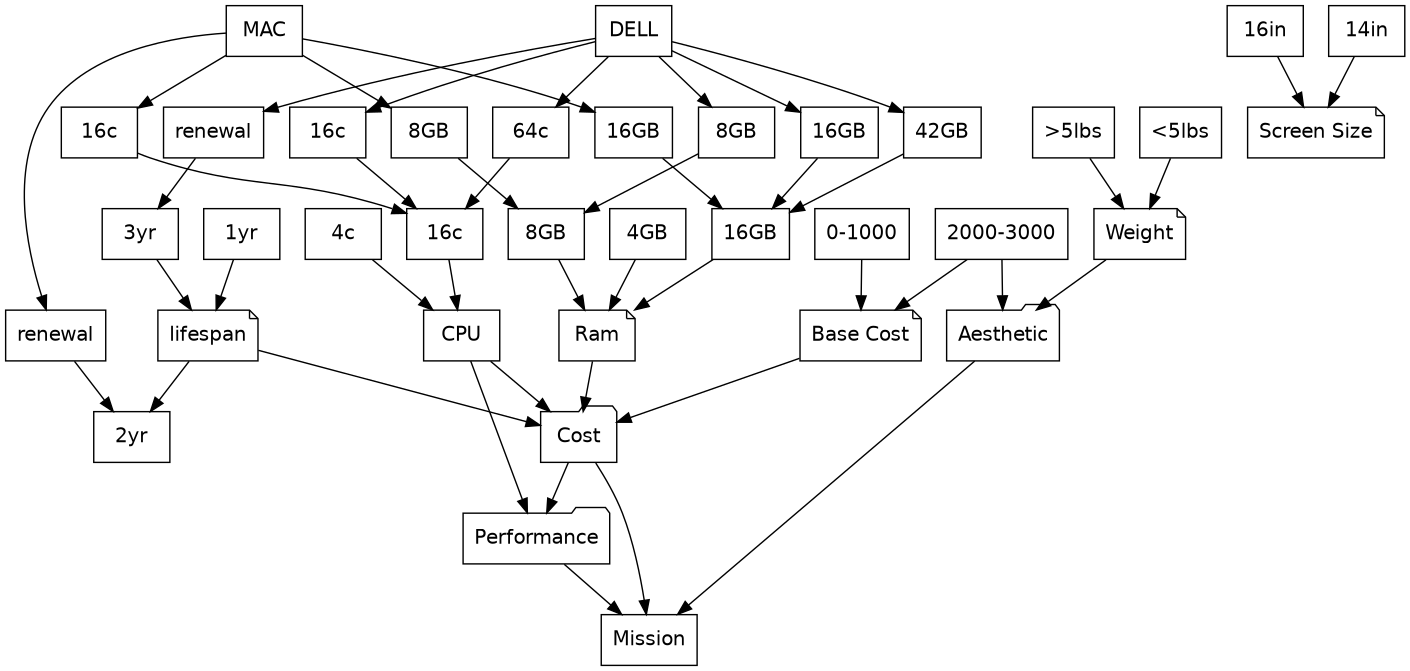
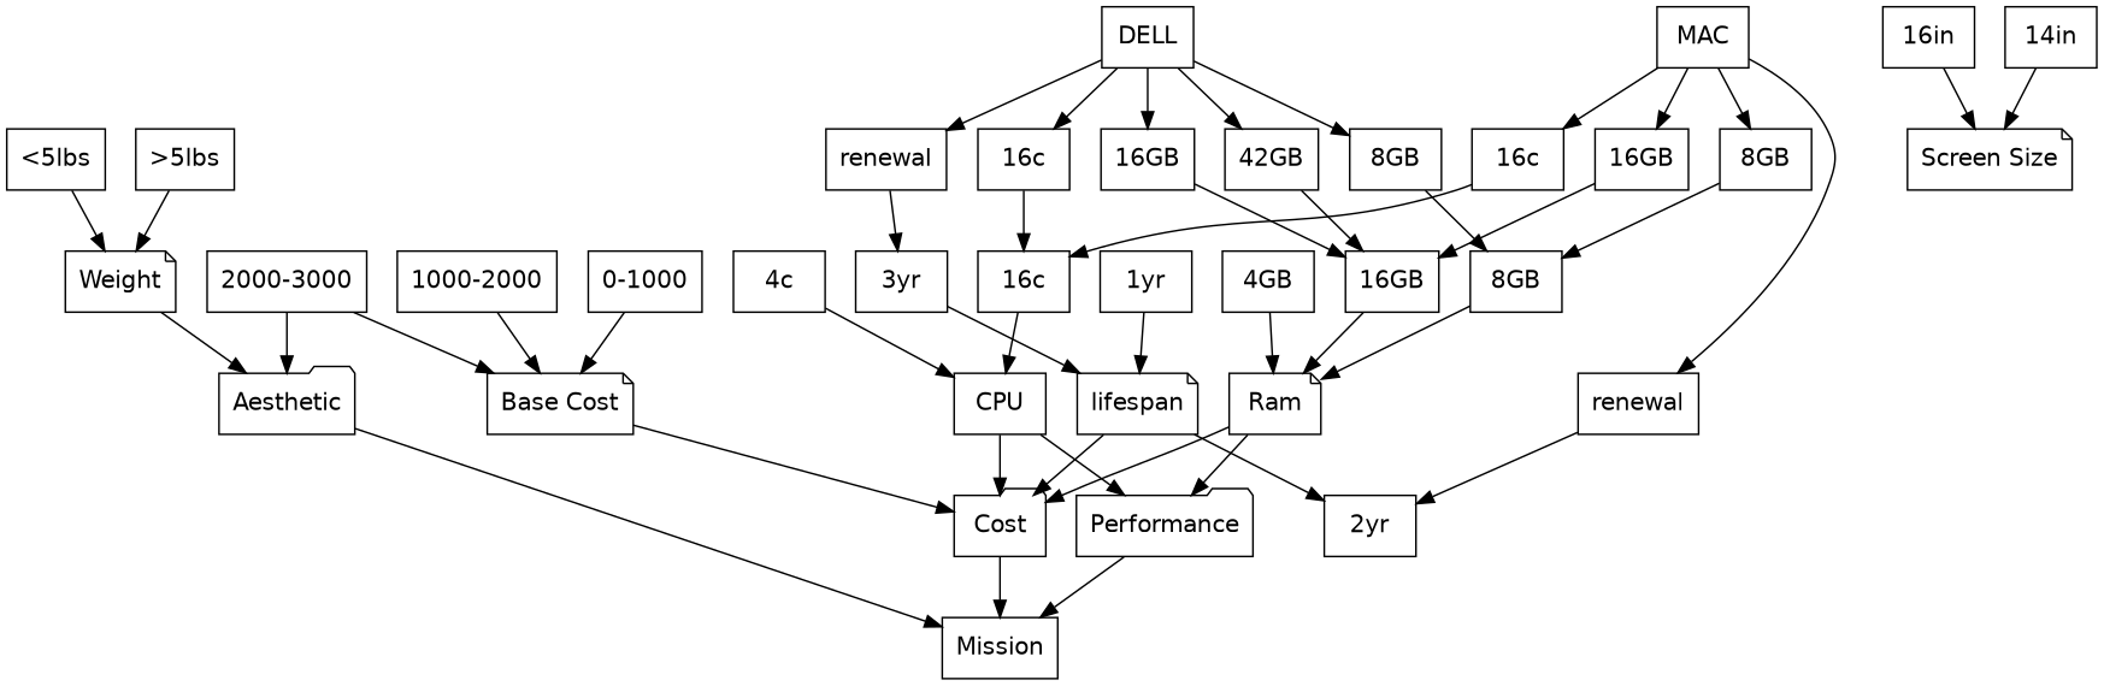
  digraph {
    fontname="DejaVu Sans"
    node [fontname="DejaVu Sans" shape=box]
    edge [fontname="DejaVu Sans"]
    n1 [label=Aesthetic shape=folder]
    n2 [label=Mission]
    n3 [label=MAC]
    n4 [label="8GB"]
    n5 [label="16GB"]
    n6 [label="16c"]
    n7 [label=renewal]
    n8 [label="8GB"]
    n9 [label="16GB"]
    n10 [label="16c"]
    n11 [label="2yr"]
    n12 [label=Ram shape=note]
    n13 [label=CPU]
    n14 [label=DELL]
    n15 [label="8GB"]
    n16 [label="16GB"]
    n17 [label="42GB"]
    n18 [label="16c"]
-   n19 [label="64c"]
    n20 [label=renewal]
    n21 [label="3yr"]
    n22 [label=lifespan shape=note]
    n23 [label="Base Cost" shape=note]
    n24 [label=Cost shape=folder]
    n25 [label=Performance shape=folder]
    n26 [label=Weight shape=note]
    n27 [label="Screen Size" shape=note]
    n28 [label="2000-3000"]
+   n29 [label="1000-2000"]
    n30 [label="0-1000"]
    n31 [label="1yr"]
    n32 [label="4GB"]
    n33 [label="4c"]
    n34 [label=">5lbs"]
    n35 [label="<5lbs"]
    n36 [label="16in"]
    n37 [label="14in"]
    n1 -> n2
    n3 -> n4
    n3 -> n5
    n3 -> n6
    n3 -> n7
    n4 -> n8
    n5 -> n9
    n6 -> n10
    n7 -> n11
    n8 -> n12
    n9 -> n12
    n10 -> n13
    n12 -> n24
-   n24 -> n25
+   n12 -> n25
    n13 -> n24
    n13 -> n25
    n14 -> n15
    n14 -> n16
    n14 -> n17
    n14 -> n18
-   n14 -> n19
    n14 -> n20
    n15 -> n8
    n16 -> n9
    n17 -> n9
    n18 -> n10
-   n19 -> n10
    n20 -> n21
    n21 -> n22
    n22 -> n11
    n22 -> n24
    n23 -> n24
    n24 -> n2
    n25 -> n2
    n26 -> n1
    n28 -> n1
    n28 -> n23
+   n29 -> n23
    n30 -> n23
    n31 -> n22
    n32 -> n12
    n33 -> n13
    n34 -> n26
    n35 -> n26
    n36 -> n27
    n37 -> n27
  }
